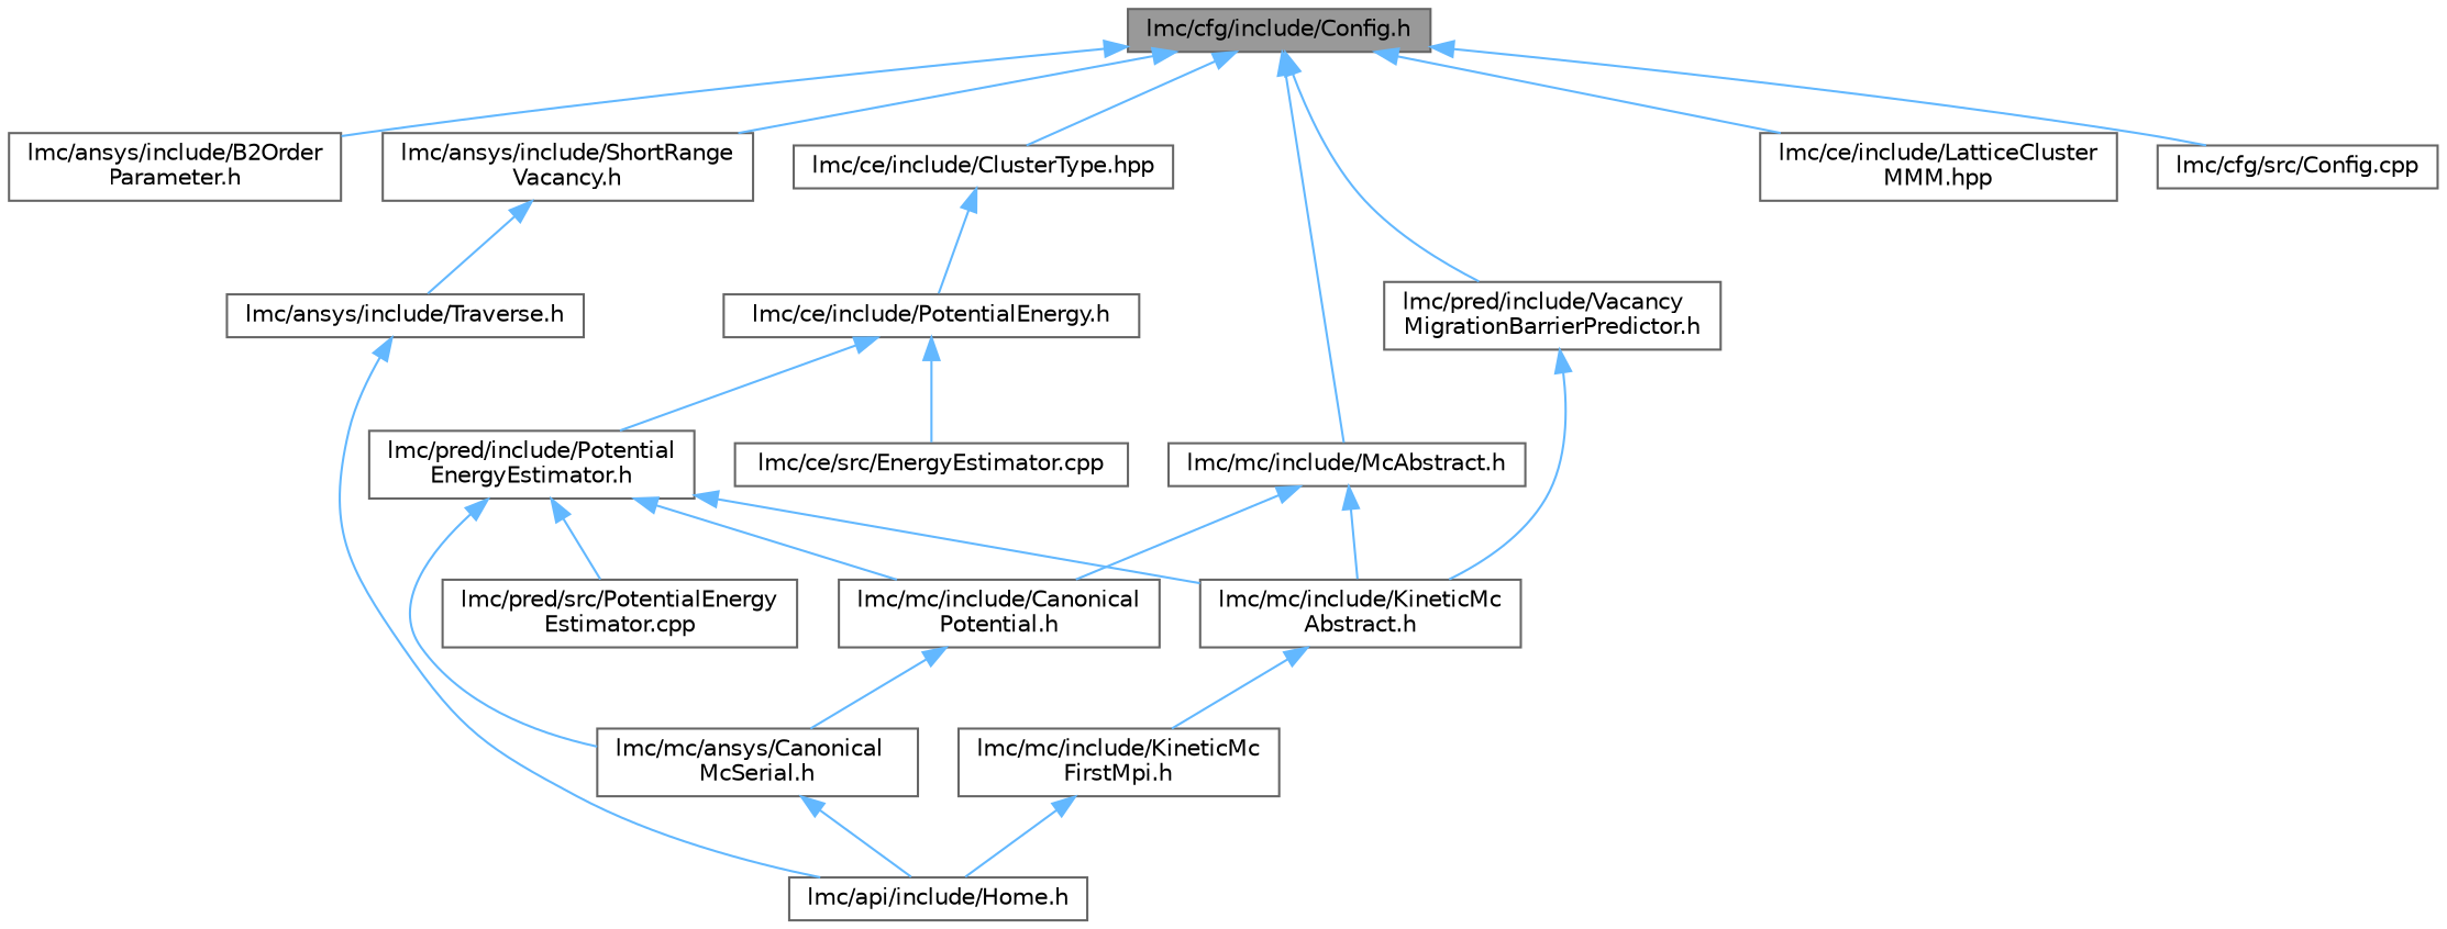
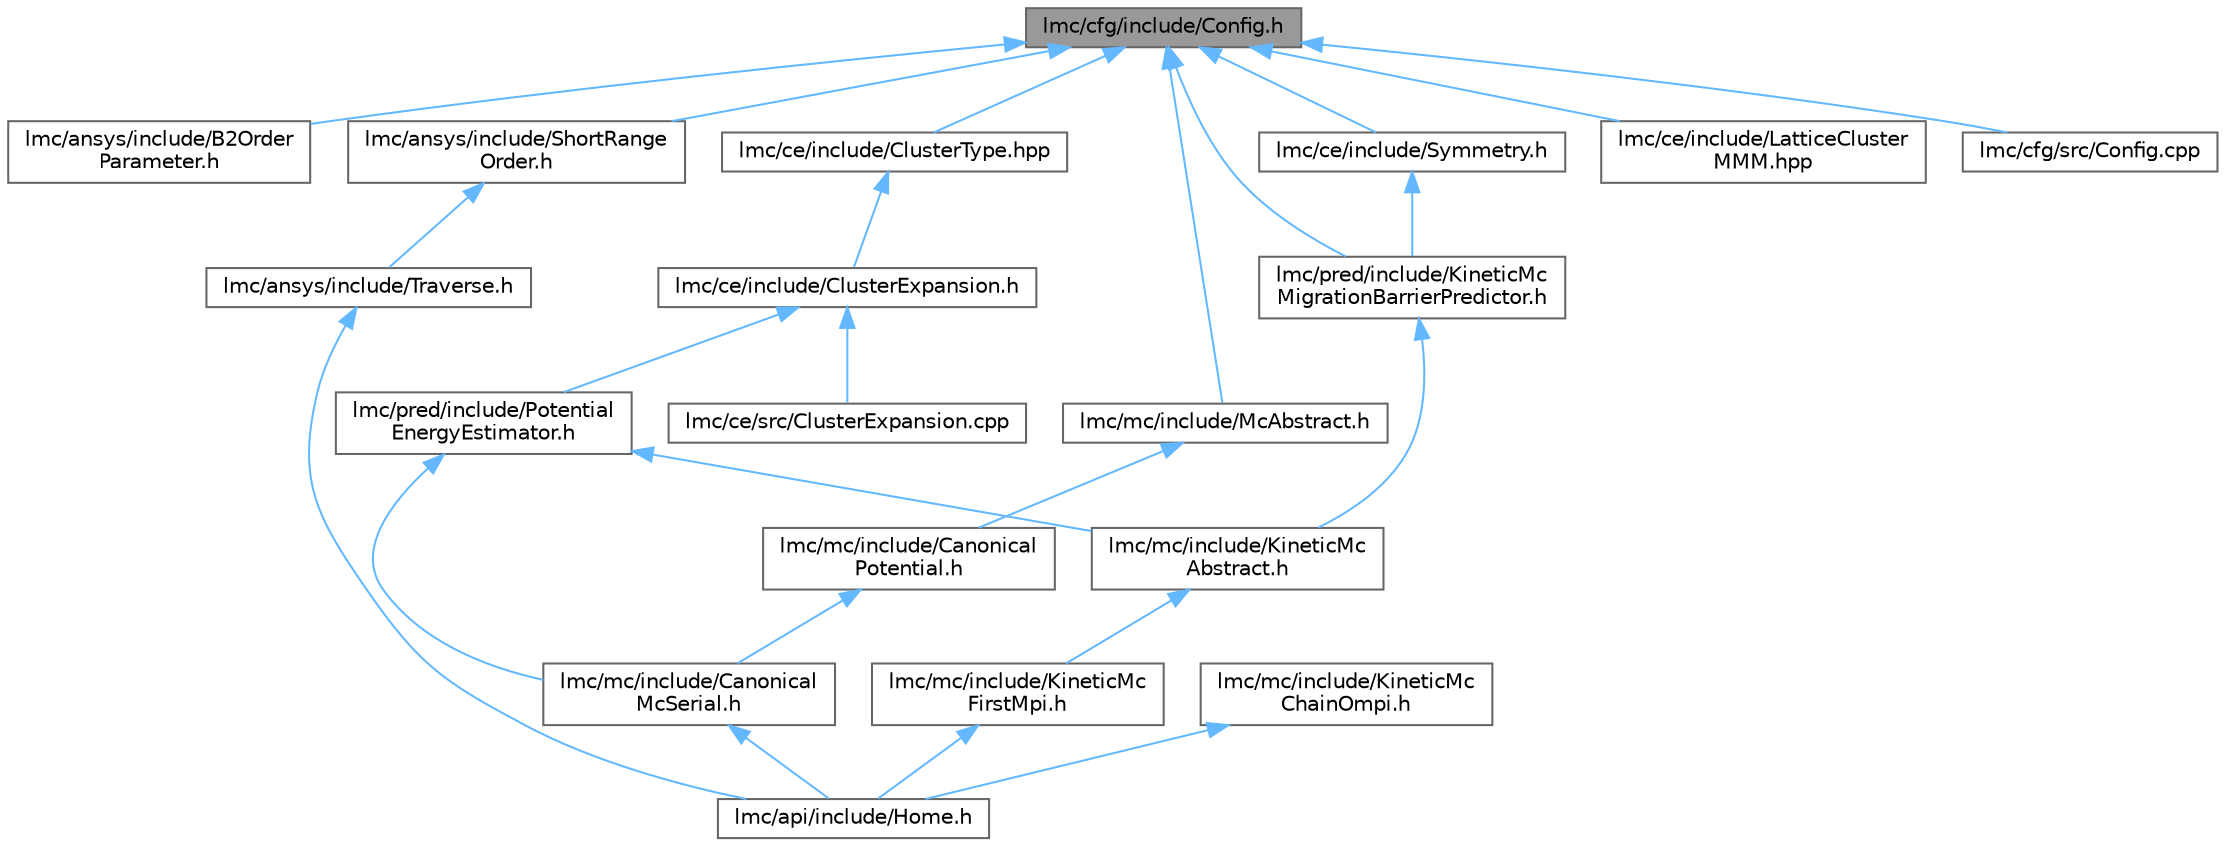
  digraph {
    node [color=grey40 fillcolor=white fontname=Helvetica fontsize=10 shape=box style=filled]
    edge [color=steelblue1 dir=back fontname=Helvetica fontsize=10 labelfontname=Helvetica labelfontsize=10 style=solid]
    n1 [color=gray40 fillcolor=grey60 fontcolor=black height=0.2 label="lmc/cfg/include/Config.h" width=0.4]
    n2 [height=0.2 label="lmc/ansys/include/B2Order\lParameter.h" width=0.4]
-   n3 [height=0.2 label="lmc/ansys/include/ShortRange\lVacancy.h" width=0.4]
+   n3 [height=0.2 label="lmc/ansys/include/ShortRange\lOrder.h" width=0.4]
    n4 [height=0.2 label="lmc/ce/include/ClusterType.hpp" width=0.4]
    n5 [height=0.2 label="lmc/ce/include/LatticeCluster\lMMM.hpp" width=0.4]
-   n7 [height=0.2 label="lmc/pred/include/Vacancy\lMigrationBarrierPredictor.h" width=0.4]
+   n6 [height=0.2 label="lmc/ce/include/Symmetry.h" width=0.4]
+   n7 [height=0.2 label="lmc/pred/include/KineticMc\lMigrationBarrierPredictor.h" width=0.4]
    n8 [height=0.2 label="lmc/cfg/src/Config.cpp" width=0.4]
    n9 [height=0.2 label="lmc/mc/include/McAbstract.h" width=0.4]
    n10 [height=0.2 label="lmc/ansys/include/Traverse.h" width=0.4]
-   n11 [height=0.2 label="lmc/ce/include/PotentialEnergy.h" width=0.4]
+   n11 [height=0.2 label="lmc/ce/include/ClusterExpansion.h" width=0.4]
    n12 [height=0.2 label="lmc/mc/include/KineticMc\lAbstract.h" width=0.4]
    n13 [height=0.2 label="lmc/mc/include/Canonical\lPotential.h" width=0.4]
    n14 [height=0.2 label="lmc/api/include/Home.h" width=0.4]
-   n15 [height=0.2 label="lmc/ce/src/EnergyEstimator.cpp" width=0.4]
+   n15 [height=0.2 label="lmc/ce/src/ClusterExpansion.cpp" width=0.4]
    n16 [height=0.2 label="lmc/pred/include/Potential\lEnergyEstimator.h" width=0.4]
-   n17 [height=0.2 label="lmc/mc/ansys/Canonical\lMcSerial.h" width=0.4]
-   n18 [height=0.2 label="lmc/pred/src/PotentialEnergy\lEstimator.cpp" width=0.4]
+   n17 [height=0.2 label="lmc/mc/include/Canonical\lMcSerial.h" width=0.4]
    n19 [height=0.2 label="lmc/mc/include/KineticMc\lFirstMpi.h" width=0.4]
+   n20 [height=0.2 label="lmc/mc/include/KineticMc\lChainOmpi.h" width=0.4]
    n1 -> n2
    n1 -> n3
    n1 -> n4
    n1 -> n5
+   n1 -> n6
    n1 -> n7
    n1 -> n8
    n1 -> n9
    n3 -> n10
    n4 -> n11
+   n6 -> n7
    n7 -> n12
-   n9 -> n12
    n9 -> n13
    n10 -> n14
    n11 -> n15
    n11 -> n16
    n12 -> n19
    n13 -> n17
    n16 -> n12
-   n16 -> n13
    n16 -> n17
-   n16 -> n18
    n17 -> n14
    n19 -> n14
+   n20 -> n14
  }
